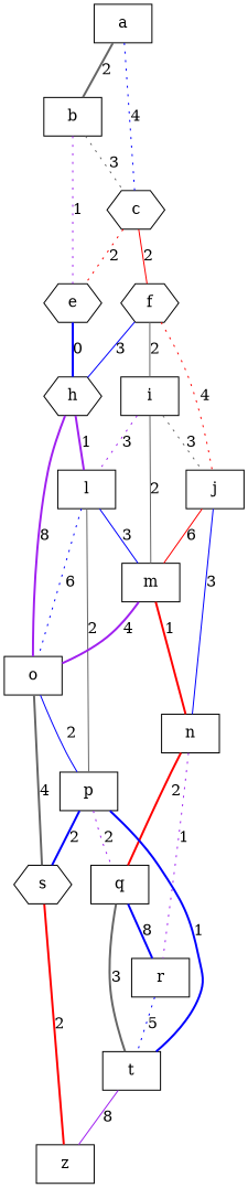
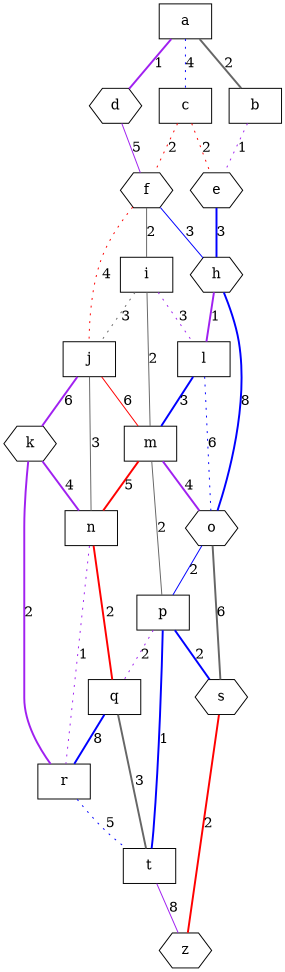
  graph {
    node [shape=box]
    edge [color=purple style=bold]
    a
    b
-   c [shape=hexagon]
+   c
+   d [shape=hexagon]
    e [shape=hexagon]
    f [shape=hexagon]
    h [shape=hexagon]
    i
    j
    l
-   o
+   o [shape=hexagon]
    m
+   k [shape=hexagon]
    n
    p
    s [shape=hexagon]
    r
    q
    t
-   z
+   z [shape=hexagon]
    a -- b [color=gray40 label=2]
    a -- c [color=blue label=4 style=dotted]
-   b -- c [color=gray40 label=3 style=dotted]
+   a -- d [label=1]
    b -- e [label=1 style=dotted]
    c -- e [color=red label=2 style=dotted]
-   c -- f [color=red label=2 style=solid]
-   e -- h [color=blue label=0]
+   c -- f [color=red label=2 style=dotted]
+   d -- f [label=5 style=solid]
+   e -- h [color=blue label=3]
    f -- h [color=blue label=3 style=solid]
    f -- i [color=gray40 label=2 style=solid]
    f -- j [color=red label=4 style=dotted]
    h -- l [label=1]
-   h -- o [label=8 length=6]
+   h -- o [color=blue label=8 length=6]
    i -- j [color=gray40 label=3 style=dotted]
    i -- l [label=3 style=dotted]
    i -- m [color=gray40 label=2 style=solid]
    j -- m [color=red label=6 style=solid]
-   j -- n [color=blue label=3 style=solid]
+   j -- k [label=6]
+   j -- n [color=gray40 label=3 style=solid]
    l -- o [color=blue label=6 style=dotted]
-   l -- m [color=blue label=3 style=solid]
+   l -- m [color=blue label=3]
    o -- p [color=blue label=2 style=solid]
-   o -- s [color=gray40 label=4]
+   o -- s [color=gray40 label=6]
    m -- o [label=4]
-   m -- n [color=red label=1]
-   l -- p [color=gray40 label=2 style=solid]
+   m -- n [color=red label=5]
+   m -- p [color=gray40 label=2 style=solid]
+   k -- n [label=4]
+   k -- r [label=2]
    n -- r [label=1 style=dotted]
    n -- q [color=red label=2]
    p -- s [color=blue label=2]
    p -- q [label=2 style=dotted]
    p -- t [color=blue label=1]
    s -- z [color=red label=2]
    r -- t [color=blue label=5 style=dotted]
    q -- r [color=blue label=8]
    q -- t [color=gray40 label=3]
    t -- z [label=8 style=solid]
  }
